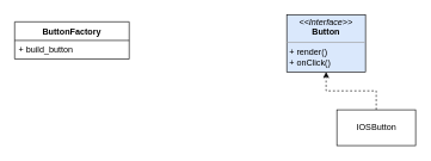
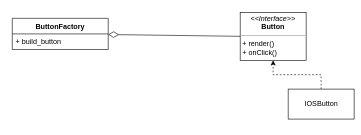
  <mxCell id="0" />
  <mxCell id="1" parent="0" />
  <mxCell id="2" value="ButtonFactory&#10;" style="swimlane;fontStyle=1;align=center;verticalAlign=top;childLayout=stackLayout;horizontal=1;startSize=26;horizontalStack=0;resizeParent=1;resizeParentMax=0;resizeLast=0;collapsible=1;marginBottom=0;" parent="1" vertex="1"><mxGeometry x="20" y="30" width="160" height="52" as="geometry"><mxRectangle x="130" y="330" width="70" height="26" as="alternateBounds" /></mxGeometry></mxCell>
  <mxCell id="3" value="+ build_button&#10;" style="text;strokeColor=none;fillColor=none;align=left;verticalAlign=top;spacingLeft=4;spacingRight=4;overflow=hidden;rotatable=0;points=[[0,0.5],[1,0.5]];portConstraint=eastwest;" parent="2" vertex="1"><mxGeometry y="26" width="160" height="26" as="geometry" /></mxCell>
- <mxCell id="4" value="&lt;p style=&quot;margin: 0px ; margin-top: 4px ; text-align: center&quot;&gt;&lt;i&gt;&amp;lt;&amp;lt;Interface&amp;gt;&amp;gt;&lt;/i&gt;&lt;br&gt;&lt;b&gt;Button&lt;/b&gt;&lt;/p&gt;&lt;hr size=&quot;1&quot;&gt;&lt;p style=&quot;margin: 0px ; margin-left: 4px&quot;&gt;&lt;span style=&quot;text-align: center&quot;&gt;+ render()&lt;/span&gt;&lt;br style=&quot;text-align: center&quot;&gt;&lt;span style=&quot;text-align: center&quot;&gt;+ onClick()&lt;/span&gt;&lt;br&gt;&lt;/p&gt;" style="verticalAlign=top;align=left;overflow=fill;fontSize=12;fontFamily=Helvetica;html=1;fillColor=#dae8fc;" parent="1" vertex="1"><mxGeometry x="400" y="20" width="110" height="80" as="geometry" /></mxCell>
+ <mxCell id="4" value="&lt;p style=&quot;margin: 0px ; margin-top: 4px ; text-align: center&quot;&gt;&lt;i&gt;&amp;lt;&amp;lt;Interface&amp;gt;&amp;gt;&lt;/i&gt;&lt;br&gt;&lt;b&gt;Button&lt;/b&gt;&lt;/p&gt;&lt;hr size=&quot;1&quot;&gt;&lt;p style=&quot;margin: 0px ; margin-left: 4px&quot;&gt;&lt;span style=&quot;text-align: center&quot;&gt;+ render()&lt;/span&gt;&lt;br style=&quot;text-align: center&quot;&gt;&lt;span style=&quot;text-align: center&quot;&gt;+ onClick()&lt;/span&gt;&lt;br&gt;&lt;/p&gt;" style="verticalAlign=top;align=left;overflow=fill;fontSize=12;fontFamily=Helvetica;html=1;" parent="1" vertex="1"><mxGeometry x="400" y="20" width="110" height="80" as="geometry" /></mxCell>
  <mxCell id="5" style="edgeStyle=orthogonalEdgeStyle;rounded=0;orthogonalLoop=1;jettySize=auto;html=1;exitX=0.5;exitY=0;exitDx=0;exitDy=0;entryX=0.5;entryY=1;entryDx=0;entryDy=0;dashed=1;" parent="1" source="6" target="4" edge="1"><mxGeometry relative="1" as="geometry" /></mxCell>
- <mxCell id="6" value="IOSButton" style="html=1;" parent="1" vertex="1"><mxGeometry x="470" y="153" width="110" height="50" as="geometry" /></mxCell>
+ <mxCell id="6" value="IOSButton" style="html=1;" parent="1" vertex="1"><mxGeometry x="480" y="148" width="110" height="50" as="geometry" /></mxCell>
+ <mxCell id="7" value="" style="endArrow=none;html=1;exitX=1;exitY=0.038;exitDx=0;exitDy=0;entryX=0;entryY=0.5;entryDx=0;entryDy=0;exitPerimeter=0;startArrow=diamondThin;startFill=0;endSize=2;targetPerimeterSpacing=8;sourcePerimeterSpacing=3;startSize=15;" parent="1" source="3" target="4" edge="1"><mxGeometry width="50" height="50" relative="1" as="geometry"><mxPoint x="195" y="57.5" as="sourcePoint" /><mxPoint x="500" y="80" as="targetPoint" /></mxGeometry></mxCell>
